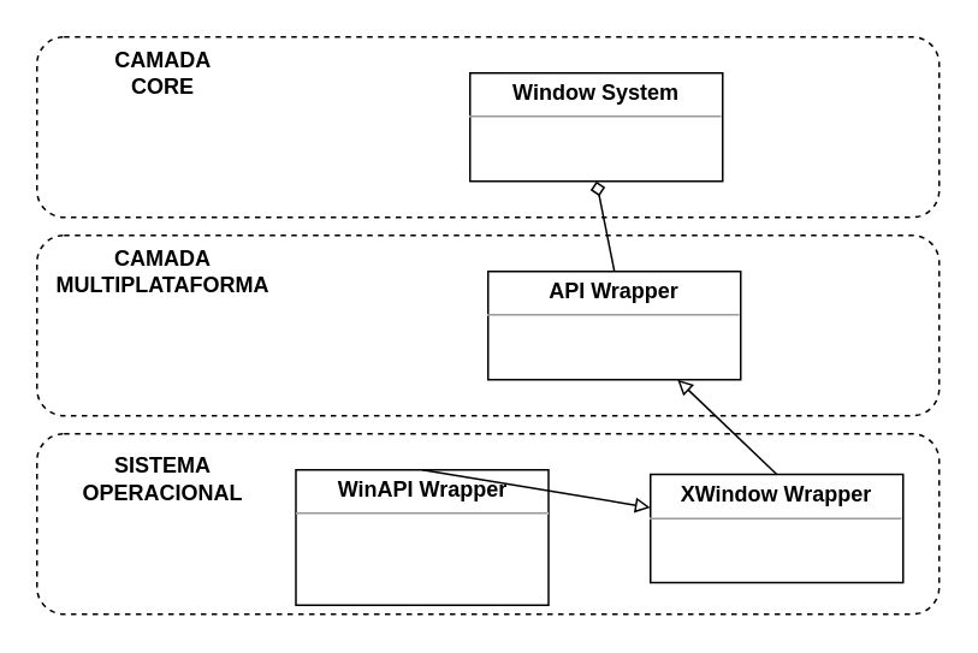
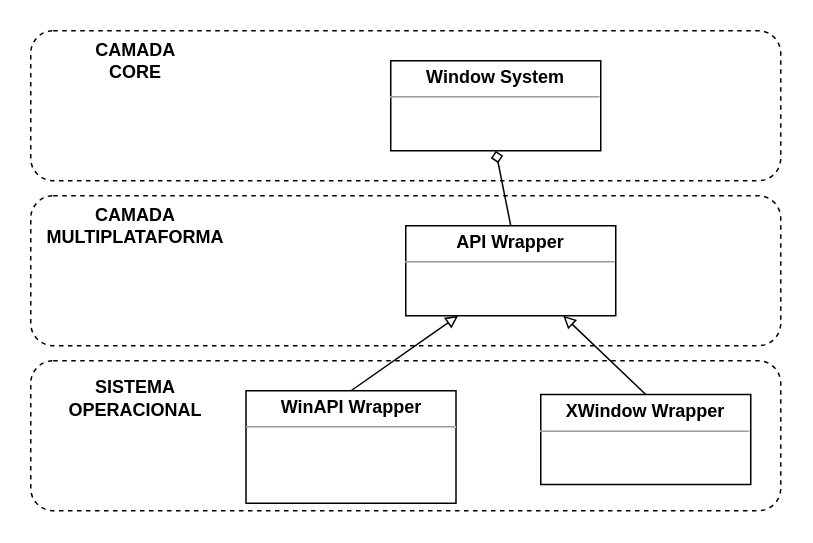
  <mxCell id="0" />
  <mxCell id="1" parent="0" />
  <mxCell id="2" value="" style="rounded=1;whiteSpace=wrap;html=1;dashed=1;strokeWidth=1;" vertex="1" parent="1"><mxGeometry x="20" y="20" width="500" height="100" as="geometry" /></mxCell>
  <mxCell id="3" value="" style="rounded=1;whiteSpace=wrap;html=1;dashed=1;strokeWidth=1;" vertex="1" parent="1"><mxGeometry x="20" y="130" width="500" height="100" as="geometry" /></mxCell>
  <mxCell id="4" value="" style="rounded=1;whiteSpace=wrap;html=1;dashed=1;strokeWidth=1;" vertex="1" parent="1"><mxGeometry x="20" y="240" width="500" height="100" as="geometry" /></mxCell>
  <mxCell id="5" value="&lt;p style=&quot;margin: 0px ; margin-top: 4px ; text-align: center&quot;&gt;&lt;b&gt;Window System&lt;/b&gt;&lt;/p&gt;&lt;hr size=&quot;1&quot;&gt;&lt;div style=&quot;height: 2px&quot;&gt;&lt;/div&gt;" style="verticalAlign=top;align=left;overflow=fill;fontSize=12;fontFamily=Helvetica;html=1;" vertex="1" parent="1"><mxGeometry x="260" y="40" width="140" height="60" as="geometry" /></mxCell>
  <mxCell id="6" value="&lt;p style=&quot;margin: 0px ; margin-top: 4px ; text-align: center&quot;&gt;&lt;b&gt;API Wrapper&lt;/b&gt;&lt;/p&gt;&lt;hr size=&quot;1&quot;&gt;&lt;div style=&quot;height: 2px&quot;&gt;&lt;/div&gt;" style="verticalAlign=top;align=left;overflow=fill;fontSize=12;fontFamily=Helvetica;html=1;" vertex="1" parent="1"><mxGeometry x="270" y="150" width="140" height="60" as="geometry" /></mxCell>
  <mxCell id="7" value="&lt;p style=&quot;margin: 0px ; margin-top: 4px ; text-align: center&quot;&gt;&lt;b&gt;WinAPI Wrapper&lt;/b&gt;&lt;/p&gt;&lt;hr size=&quot;1&quot;&gt;&lt;div style=&quot;height: 2px&quot;&gt;&lt;/div&gt;" style="verticalAlign=top;align=left;overflow=fill;fontSize=12;fontFamily=Helvetica;html=1;" vertex="1" parent="1"><mxGeometry x="163.5" y="260" width="140" height="75" as="geometry" /></mxCell>
  <mxCell id="8" value="&lt;p style=&quot;margin: 0px ; margin-top: 4px ; text-align: center&quot;&gt;&lt;b&gt;XWindow Wrapper&lt;/b&gt;&lt;/p&gt;&lt;hr size=&quot;1&quot;&gt;&lt;div style=&quot;height: 2px&quot;&gt;&lt;/div&gt;" style="verticalAlign=top;align=left;overflow=fill;fontSize=12;fontFamily=Helvetica;html=1;" vertex="1" parent="1"><mxGeometry x="360" y="262.5" width="140" height="60" as="geometry" /></mxCell>
- <mxCell id="9" value="" style="endArrow=block;html=1;exitX=0.5;exitY=0;exitDx=0;exitDy=0;endFill=0;" edge="1" parent="1" source="7" target="8"><mxGeometry width="50" height="50" relative="1" as="geometry"><mxPoint x="270" y="230" as="sourcePoint" /><mxPoint x="320" y="180" as="targetPoint" /></mxGeometry></mxCell>
+ <mxCell id="9" value="" style="endArrow=block;html=1;exitX=0.5;exitY=0;exitDx=0;exitDy=0;entryX=0.25;entryY=1;entryDx=0;entryDy=0;endFill=0;" edge="1" parent="1" source="7" target="6"><mxGeometry width="50" height="50" relative="1" as="geometry"><mxPoint x="270" y="230" as="sourcePoint" /><mxPoint x="320" y="180" as="targetPoint" /></mxGeometry></mxCell>
  <mxCell id="10" value="" style="endArrow=block;html=1;exitX=0.5;exitY=0;exitDx=0;exitDy=0;entryX=0.75;entryY=1;entryDx=0;entryDy=0;endFill=0;" edge="1" parent="1" source="8" target="6"><mxGeometry width="50" height="50" relative="1" as="geometry"><mxPoint x="270" y="230" as="sourcePoint" /><mxPoint x="320" y="180" as="targetPoint" /></mxGeometry></mxCell>
  <mxCell id="11" value="" style="endArrow=none;html=1;entryX=0.5;entryY=0;entryDx=0;entryDy=0;exitX=0.5;exitY=1;exitDx=0;exitDy=0;endFill=0;startArrow=diamond;startFill=0;" edge="1" parent="1" source="5" target="6"><mxGeometry width="50" height="50" relative="1" as="geometry"><mxPoint x="320" y="70" as="sourcePoint" /><mxPoint x="320" y="180" as="targetPoint" /></mxGeometry></mxCell>
  <mxCell id="12" value="&lt;b&gt;SISTEMA OPERACIONAL&lt;/b&gt;" style="text;html=1;strokeColor=none;fillColor=none;align=center;verticalAlign=middle;whiteSpace=wrap;rounded=0;dashed=1;" vertex="1" parent="1"><mxGeometry x="70" y="255" width="40" height="20" as="geometry" /></mxCell>
  <mxCell id="13" value="&lt;b&gt;CAMADA MULTIPLATAFORMA&lt;/b&gt;" style="text;html=1;strokeColor=none;fillColor=none;align=center;verticalAlign=middle;whiteSpace=wrap;rounded=0;dashed=1;" vertex="1" parent="1"><mxGeometry x="70" y="140" width="40" height="20" as="geometry" /></mxCell>
  <mxCell id="14" value="&lt;b&gt;CAMADA CORE&lt;/b&gt;" style="text;html=1;strokeColor=none;fillColor=none;align=center;verticalAlign=middle;whiteSpace=wrap;rounded=0;dashed=1;" vertex="1" parent="1"><mxGeometry x="70" y="30" width="40" height="20" as="geometry" /></mxCell>
